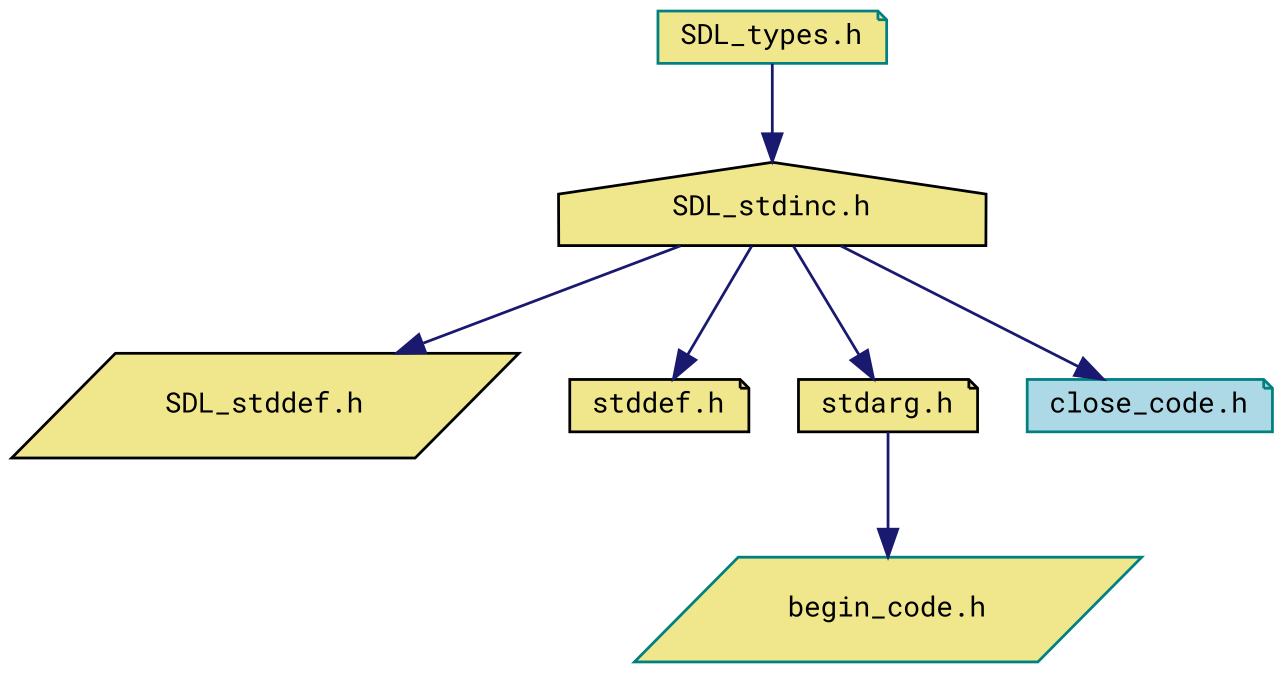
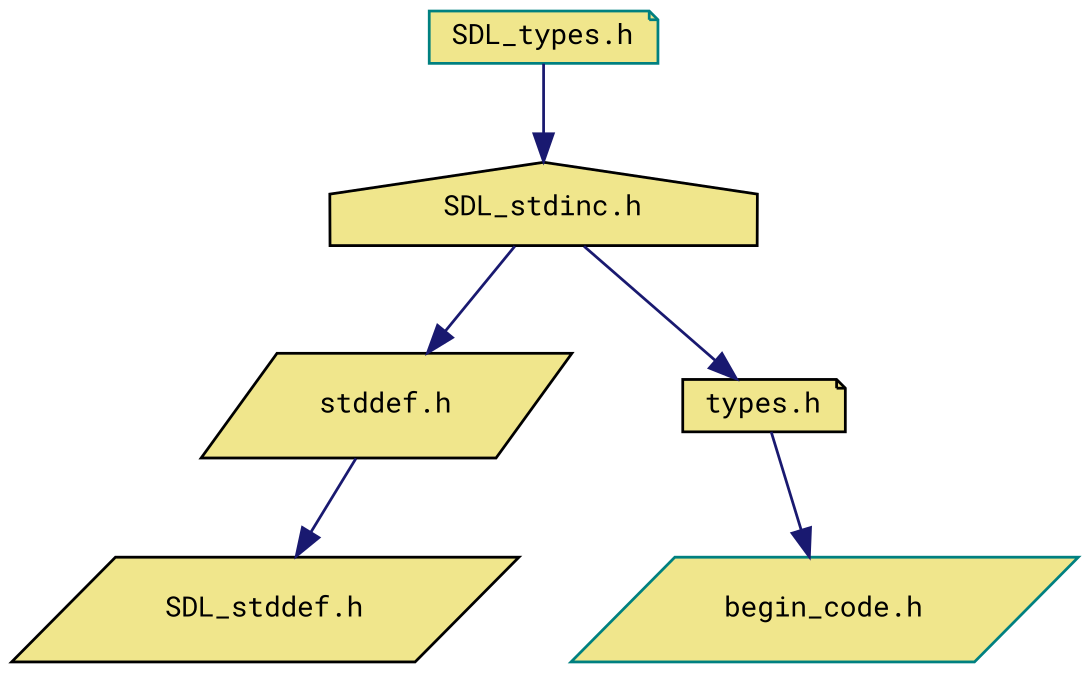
  digraph {
    fontname="Roboto Mono"
    node [color=black fillcolor=khaki fontname="Roboto Mono" fontsize=10 shape=note style=filled]
    edge [color=midnightblue fontname="Roboto Mono" fontsize=10 labelfontname=FreeSans labelfontsize=10 style=solid]
    n1 [color=teal fontcolor=black height=0.2 label="SDL_types.h" width=0.4]
    n2 [height=0.2 label="SDL_stdinc.h" shape=house width=0.4]
    n3 [height=0.2 label="SDL_stddef.h" shape=parallelogram width=0.4]
-   n4 [height=0.2 label="stddef.h" width=0.4]
-   n5 [height=0.2 label="stdarg.h" width=0.4]
-   n6 [color=teal fillcolor=lightblue height=0.2 label="close_code.h" width=0.4]
+   n4 [height=0.2 label="stddef.h" shape=parallelogram width=0.4]
+   n5 [height=0.2 label="types.h" width=0.4]
    n7 [color=teal height=0.2 label="begin_code.h" shape=parallelogram width=0.4]
    n1 -> n2
-   n2 -> n3
+   n4 -> n3
    n2 -> n4
    n2 -> n5
-   n2 -> n6
    n5 -> n7
  }
